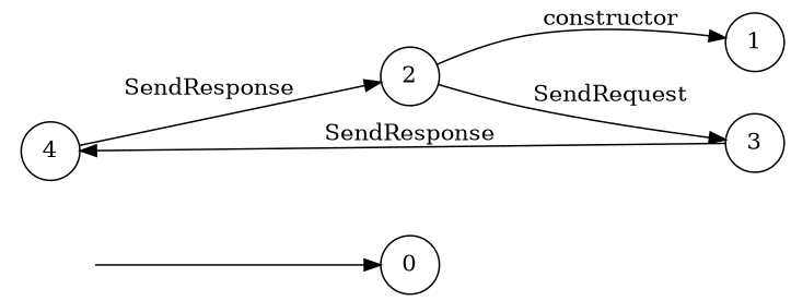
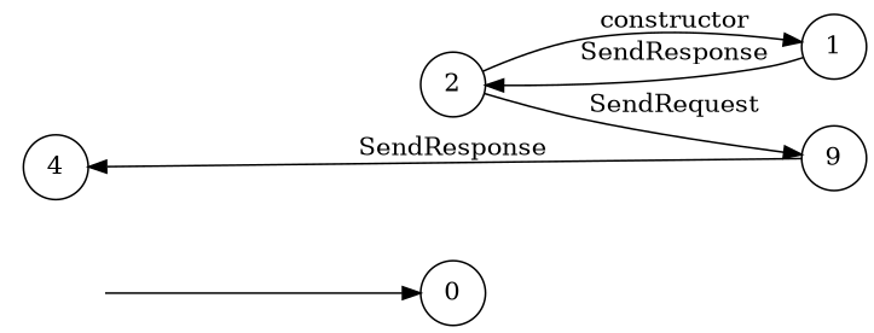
  digraph {
    rankdir=LR
    node [shape=circle]
    "" [shape=plaintext]
    n2 [label=0]
    n3 [label=4]
-   n4 [label=3]
+   n4 [label=9]
    n5 [label=1]
    n6 [label=2]
    "" -> n2
    n4 -> n3 [label=SendResponse]
-   n3 -> n6 [label=SendResponse]
+   n5 -> n6 [label=SendResponse]
    n6 -> n4 [label=SendRequest]
    n6 -> n5 [label=constructor]
  }
